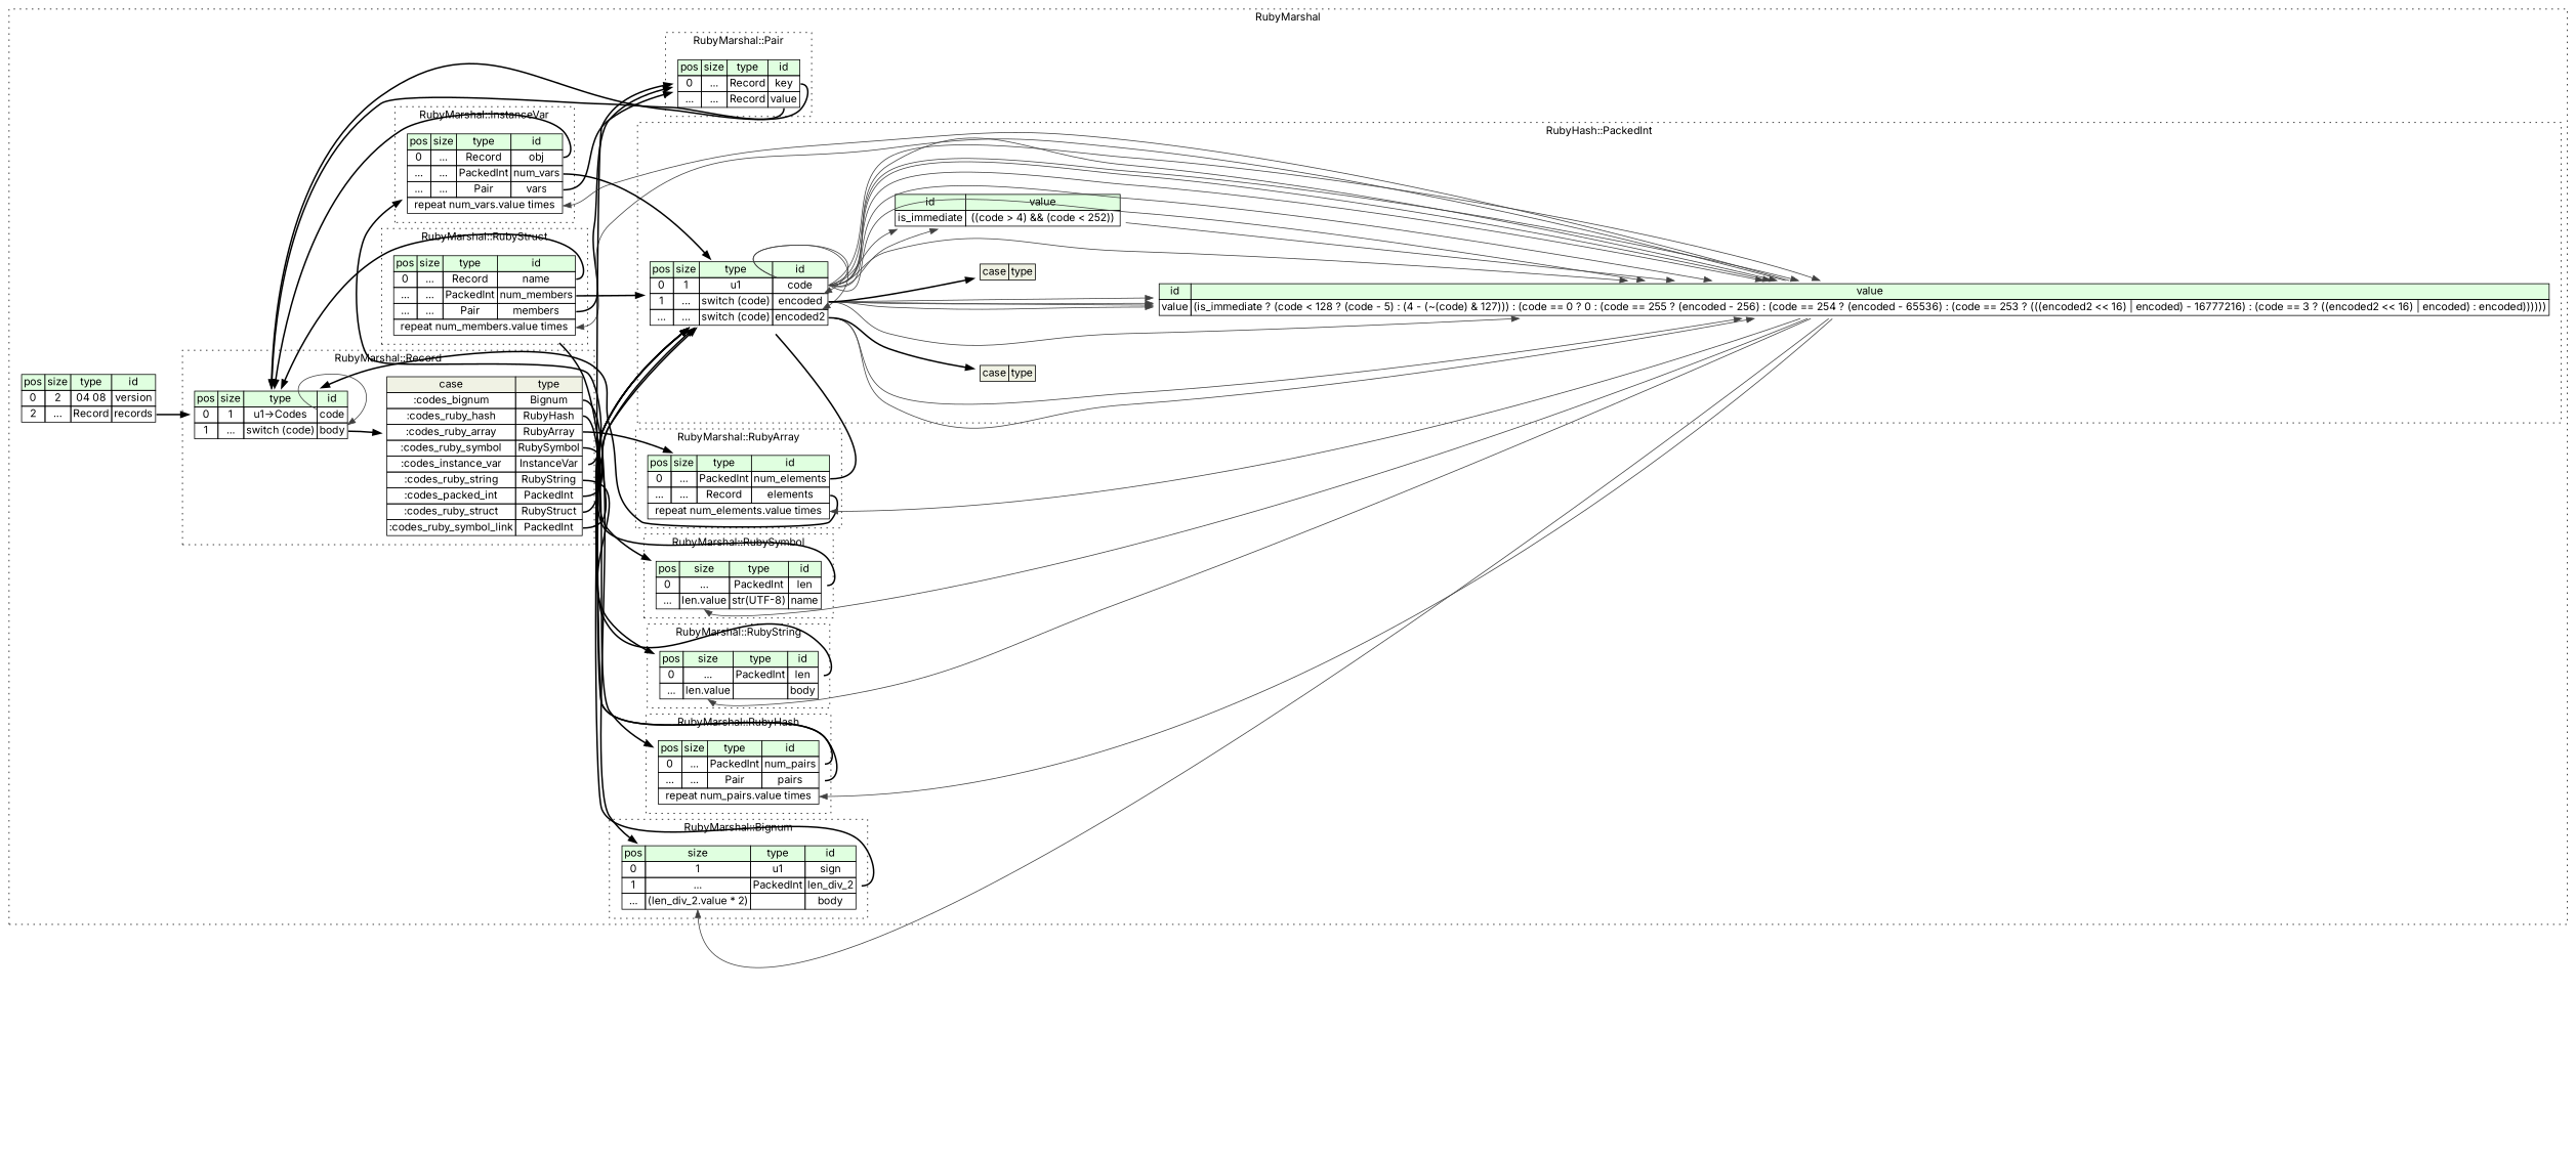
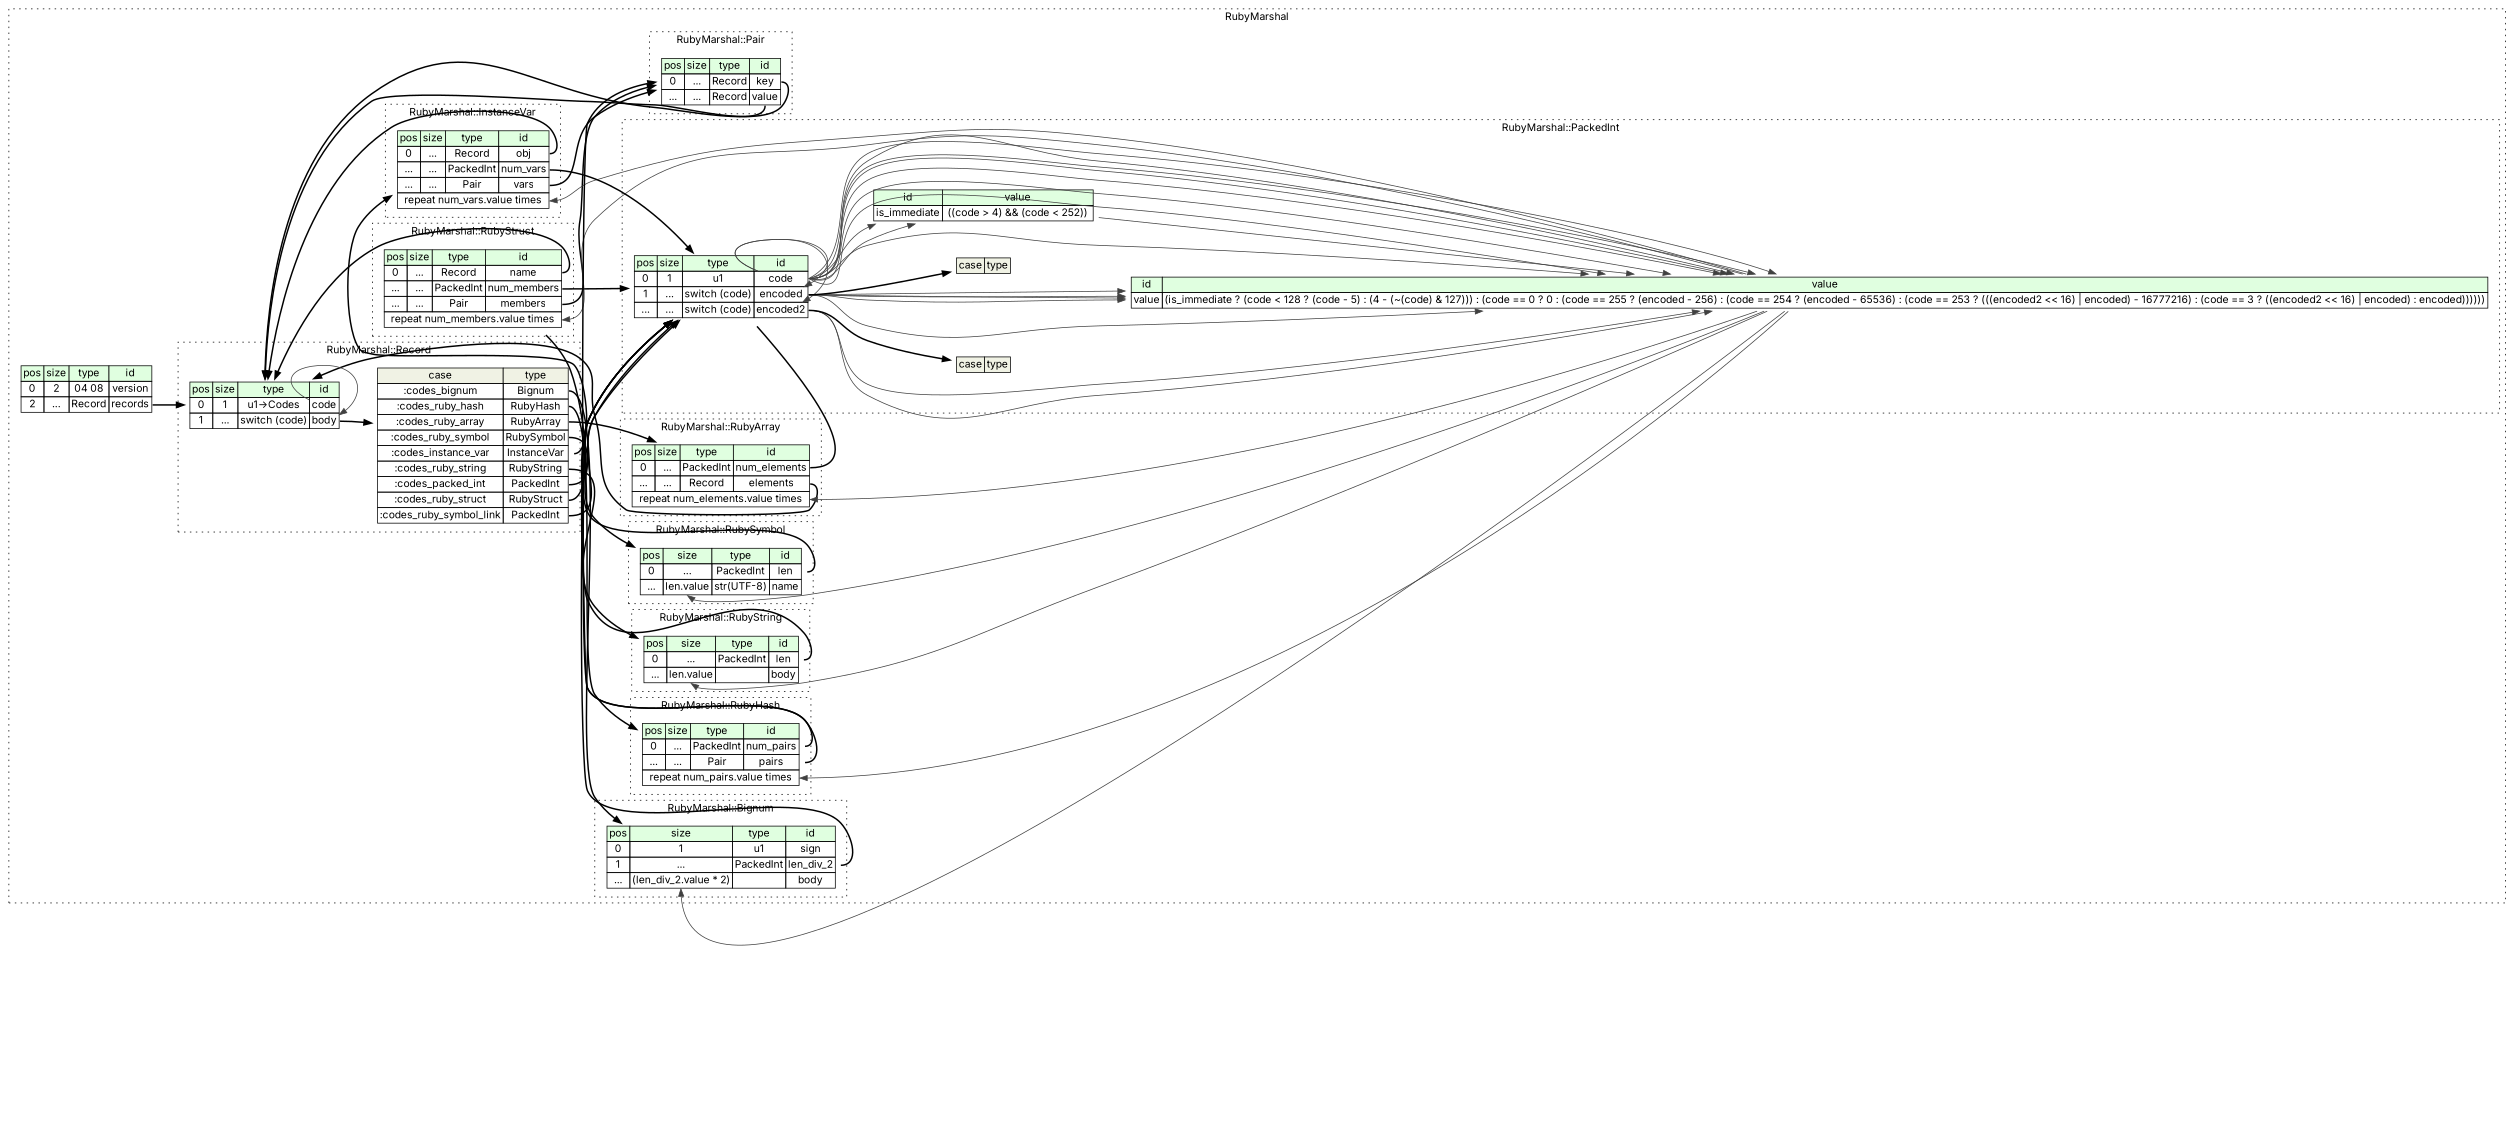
  digraph {
    rankdir=LR
    fontname=Inter
    node [shape=plaintext fontname=Inter]
    edge [tailport=code_type fontname=Inter]
    n1 [label=<<TABLE BORDER="0" CELLBORDER="1" CELLSPACING="0"> 				<TR><TD BGCOLOR="#E0FFE0">pos</TD><TD BGCOLOR="#E0FFE0">size</TD><TD BGCOLOR="#E0FFE0">type</TD><TD BGCOLOR="#E0FFE0">id</TD></TR> 				<TR><TD PORT="num_elements_pos">0</TD><TD PORT="num_elements_size">...</TD><TD>PackedInt</TD><TD PORT="num_elements_type">num_elements</TD></TR> 				<TR><TD PORT="elements_pos">...</TD><TD PORT="elements_size">...</TD><TD>Record</TD><TD PORT="elements_type">elements</TD></TR> 				<TR><TD COLSPAN="4" PORT="elements__repeat">repeat num_elements.value times</TD></TR> 			</TABLE>>]
    n2 [label=<<TABLE BORDER="0" CELLBORDER="1" CELLSPACING="0"> 				<TR><TD BGCOLOR="#E0FFE0">pos</TD><TD BGCOLOR="#E0FFE0">size</TD><TD BGCOLOR="#E0FFE0">type</TD><TD BGCOLOR="#E0FFE0">id</TD></TR> 				<TR><TD PORT="sign_pos">0</TD><TD PORT="sign_size">1</TD><TD>u1</TD><TD PORT="sign_type">sign</TD></TR> 				<TR><TD PORT="len_div_2_pos">1</TD><TD PORT="len_div_2_size">...</TD><TD>PackedInt</TD><TD PORT="len_div_2_type">len_div_2</TD></TR> 				<TR><TD PORT="body_pos">...</TD><TD PORT="body_size">(len_div_2.value * 2)</TD><TD></TD><TD PORT="body_type">body</TD></TR> 			</TABLE>>]
    n3 [label=<<TABLE BORDER="0" CELLBORDER="1" CELLSPACING="0"> 				<TR><TD BGCOLOR="#E0FFE0">pos</TD><TD BGCOLOR="#E0FFE0">size</TD><TD BGCOLOR="#E0FFE0">type</TD><TD BGCOLOR="#E0FFE0">id</TD></TR> 				<TR><TD PORT="name_pos">0</TD><TD PORT="name_size">...</TD><TD>Record</TD><TD PORT="name_type">name</TD></TR> 				<TR><TD PORT="num_members_pos">...</TD><TD PORT="num_members_size">...</TD><TD>PackedInt</TD><TD PORT="num_members_type">num_members</TD></TR> 				<TR><TD PORT="members_pos">...</TD><TD PORT="members_size">...</TD><TD>Pair</TD><TD PORT="members_type">members</TD></TR> 				<TR><TD COLSPAN="4" PORT="members__repeat">repeat num_members.value times</TD></TR> 			</TABLE>>]
    n4 [label=<<TABLE BORDER="0" CELLBORDER="1" CELLSPACING="0"> 				<TR><TD BGCOLOR="#E0FFE0">pos</TD><TD BGCOLOR="#E0FFE0">size</TD><TD BGCOLOR="#E0FFE0">type</TD><TD BGCOLOR="#E0FFE0">id</TD></TR> 				<TR><TD PORT="len_pos">0</TD><TD PORT="len_size">...</TD><TD>PackedInt</TD><TD PORT="len_type">len</TD></TR> 				<TR><TD PORT="name_pos">...</TD><TD PORT="name_size">len.value</TD><TD>str(UTF-8)</TD><TD PORT="name_type">name</TD></TR> 			</TABLE>>]
    n5 [label=<<TABLE BORDER="0" CELLBORDER="1" CELLSPACING="0"> 				<TR><TD BGCOLOR="#E0FFE0">pos</TD><TD BGCOLOR="#E0FFE0">size</TD><TD BGCOLOR="#E0FFE0">type</TD><TD BGCOLOR="#E0FFE0">id</TD></TR> 				<TR><TD PORT="code_pos">0</TD><TD PORT="code_size">1</TD><TD>u1</TD><TD PORT="code_type">code</TD></TR> 				<TR><TD PORT="encoded_pos">1</TD><TD PORT="encoded_size">...</TD><TD>switch (code)</TD><TD PORT="encoded_type">encoded</TD></TR> 				<TR><TD PORT="encoded2_pos">...</TD><TD PORT="encoded2_size">...</TD><TD>switch (code)</TD><TD PORT="encoded2_type">encoded2</TD></TR> 			</TABLE>>]
    n6 [label=<<TABLE BORDER="0" CELLBORDER="1" CELLSPACING="0"> 				<TR><TD BGCOLOR="#E0FFE0">id</TD><TD BGCOLOR="#E0FFE0">value</TD></TR> 				<TR><TD>is_immediate</TD><TD> ((code &gt; 4) &amp;&amp; (code &lt; 252)) </TD></TR> 			</TABLE>>]
    n7 [label=<<TABLE BORDER="0" CELLBORDER="1" CELLSPACING="0"> 				<TR><TD BGCOLOR="#E0FFE0">id</TD><TD BGCOLOR="#E0FFE0">value</TD></TR> 				<TR><TD>value</TD><TD>(is_immediate ? (code &lt; 128 ? (code - 5) : (4 - (~(code) &amp; 127))) : (code == 0 ? 0 : (code == 255 ? (encoded - 256) : (code == 254 ? (encoded - 65536) : (code == 253 ? (((encoded2 &lt;&lt; 16) | encoded) - 16777216) : (code == 3 ? ((encoded2 &lt;&lt; 16) | encoded) : encoded))))))</TD></TR> 			</TABLE>>]
    n8 [label=<<TABLE BORDER="0" CELLBORDER="1" CELLSPACING="0"> 	<TR><TD BGCOLOR="#F0F2E4">case</TD><TD BGCOLOR="#F0F2E4">type</TD></TR> </TABLE>>]
    n9 [label=<<TABLE BORDER="0" CELLBORDER="1" CELLSPACING="0"> 	<TR><TD BGCOLOR="#F0F2E4">case</TD><TD BGCOLOR="#F0F2E4">type</TD></TR> </TABLE>>]
    n10 [label=<<TABLE BORDER="0" CELLBORDER="1" CELLSPACING="0"> 				<TR><TD BGCOLOR="#E0FFE0">pos</TD><TD BGCOLOR="#E0FFE0">size</TD><TD BGCOLOR="#E0FFE0">type</TD><TD BGCOLOR="#E0FFE0">id</TD></TR> 				<TR><TD PORT="key_pos">0</TD><TD PORT="key_size">...</TD><TD>Record</TD><TD PORT="key_type">key</TD></TR> 				<TR><TD PORT="value_pos">...</TD><TD PORT="value_size">...</TD><TD>Record</TD><TD PORT="value_type">value</TD></TR> 			</TABLE>>]
    n11 [label=<<TABLE BORDER="0" CELLBORDER="1" CELLSPACING="0"> 				<TR><TD BGCOLOR="#E0FFE0">pos</TD><TD BGCOLOR="#E0FFE0">size</TD><TD BGCOLOR="#E0FFE0">type</TD><TD BGCOLOR="#E0FFE0">id</TD></TR> 				<TR><TD PORT="obj_pos">0</TD><TD PORT="obj_size">...</TD><TD>Record</TD><TD PORT="obj_type">obj</TD></TR> 				<TR><TD PORT="num_vars_pos">...</TD><TD PORT="num_vars_size">...</TD><TD>PackedInt</TD><TD PORT="num_vars_type">num_vars</TD></TR> 				<TR><TD PORT="vars_pos">...</TD><TD PORT="vars_size">...</TD><TD>Pair</TD><TD PORT="vars_type">vars</TD></TR> 				<TR><TD COLSPAN="4" PORT="vars__repeat">repeat num_vars.value times</TD></TR> 			</TABLE>>]
    n12 [label=<<TABLE BORDER="0" CELLBORDER="1" CELLSPACING="0"> 				<TR><TD BGCOLOR="#E0FFE0">pos</TD><TD BGCOLOR="#E0FFE0">size</TD><TD BGCOLOR="#E0FFE0">type</TD><TD BGCOLOR="#E0FFE0">id</TD></TR> 				<TR><TD PORT="code_pos">0</TD><TD PORT="code_size">1</TD><TD>u1→Codes</TD><TD PORT="code_type">code</TD></TR> 				<TR><TD PORT="body_pos">1</TD><TD PORT="body_size">...</TD><TD>switch (code)</TD><TD PORT="body_type">body</TD></TR> 			</TABLE>>]
    n13 [label=<<TABLE BORDER="0" CELLBORDER="1" CELLSPACING="0"> 	<TR><TD BGCOLOR="#F0F2E4">case</TD><TD BGCOLOR="#F0F2E4">type</TD></TR> 	<TR><TD>:codes_bignum</TD><TD PORT="case0">Bignum</TD></TR> 	<TR><TD>:codes_ruby_hash</TD><TD PORT="case1">RubyHash</TD></TR> 	<TR><TD>:codes_ruby_array</TD><TD PORT="case2">RubyArray</TD></TR> 	<TR><TD>:codes_ruby_symbol</TD><TD PORT="case3">RubySymbol</TD></TR> 	<TR><TD>:codes_instance_var</TD><TD PORT="case4">InstanceVar</TD></TR> 	<TR><TD>:codes_ruby_string</TD><TD PORT="case5">RubyString</TD></TR> 	<TR><TD>:codes_packed_int</TD><TD PORT="case6">PackedInt</TD></TR> 	<TR><TD>:codes_ruby_struct</TD><TD PORT="case7">RubyStruct</TD></TR> 	<TR><TD>:codes_ruby_symbol_link</TD><TD PORT="case8">PackedInt</TD></TR> </TABLE>>]
    n14 [label=<<TABLE BORDER="0" CELLBORDER="1" CELLSPACING="0"> 				<TR><TD BGCOLOR="#E0FFE0">pos</TD><TD BGCOLOR="#E0FFE0">size</TD><TD BGCOLOR="#E0FFE0">type</TD><TD BGCOLOR="#E0FFE0">id</TD></TR> 				<TR><TD PORT="num_pairs_pos">0</TD><TD PORT="num_pairs_size">...</TD><TD>PackedInt</TD><TD PORT="num_pairs_type">num_pairs</TD></TR> 				<TR><TD PORT="pairs_pos">...</TD><TD PORT="pairs_size">...</TD><TD>Pair</TD><TD PORT="pairs_type">pairs</TD></TR> 				<TR><TD COLSPAN="4" PORT="pairs__repeat">repeat num_pairs.value times</TD></TR> 			</TABLE>>]
    n15 [label=<<TABLE BORDER="0" CELLBORDER="1" CELLSPACING="0"> 				<TR><TD BGCOLOR="#E0FFE0">pos</TD><TD BGCOLOR="#E0FFE0">size</TD><TD BGCOLOR="#E0FFE0">type</TD><TD BGCOLOR="#E0FFE0">id</TD></TR> 				<TR><TD PORT="len_pos">0</TD><TD PORT="len_size">...</TD><TD>PackedInt</TD><TD PORT="len_type">len</TD></TR> 				<TR><TD PORT="body_pos">...</TD><TD PORT="body_size">len.value</TD><TD></TD><TD PORT="body_type">body</TD></TR> 			</TABLE>>]
    n16 [label=<<TABLE BORDER="0" CELLBORDER="1" CELLSPACING="0"> 			<TR><TD BGCOLOR="#E0FFE0">pos</TD><TD BGCOLOR="#E0FFE0">size</TD><TD BGCOLOR="#E0FFE0">type</TD><TD BGCOLOR="#E0FFE0">id</TD></TR> 			<TR><TD PORT="version_pos">0</TD><TD PORT="version_size">2</TD><TD>04 08</TD><TD PORT="version_type">version</TD></TR> 			<TR><TD PORT="records_pos">2</TD><TD PORT="records_size">...</TD><TD>Record</TD><TD PORT="records_type">records</TD></TR> 		</TABLE>>]
    subgraph cluster_1 {
      label=RubyMarshal
      style=dotted
      n16
      subgraph cluster_2 {
        label="RubyMarshal::RubyArray"
        style=dotted
        n1
      }
      subgraph cluster_3 {
        label="RubyMarshal::Bignum"
        style=dotted
        n2
      }
      subgraph cluster_4 {
        label="RubyMarshal::RubyStruct"
        style=dotted
        n3
      }
      subgraph cluster_5 {
        label="RubyMarshal::RubySymbol"
        style=dotted
        n4
      }
      subgraph cluster_6 {
-       label="RubyHash::PackedInt"
+       label="RubyMarshal::PackedInt"
        style=dotted
        n5
        n6
        n7
        n8
        n9
      }
      subgraph cluster_7 {
        label="RubyMarshal::Pair"
        style=dotted
        n10
      }
      subgraph cluster_8 {
        label="RubyMarshal::InstanceVar"
        style=dotted
        n11
      }
      subgraph cluster_9 {
        label="RubyMarshal::Record"
        style=dotted
        n12
        n13
      }
      subgraph cluster_10 {
        label="RubyMarshal::RubyHash"
        style=dotted
        n14
      }
      subgraph cluster_11 {
        label="RubyMarshal::RubyString"
        style=dotted
        n15
      }
    }
    n1 -> n5 [style=bold tailport=num_elements_type]
    n1 -> n12 [style=bold tailport=elements_type]
    n2 -> n5 [style=bold tailport=len_div_2_type]
    n3 -> n5 [style=bold tailport=num_members_type]
    n3 -> n10 [style=bold tailport=members_type]
    n3 -> n12 [style=bold tailport=name_type]
    n4 -> n5 [style=bold tailport=len_type]
    n5 -> n5 [color="#404040" headport=encoded_type]
    n5 -> n5 [color="#404040" headport=encoded2_type]
    n5 -> n6 [color="#404040"]
    n5 -> n6 [color="#404040"]
    n5 -> n7 [color="#404040"]
    n5 -> n7 [color="#404040"]
    n5 -> n7 [color="#404040"]
    n5 -> n7 [color="#404040"]
    n5 -> n7 [color="#404040"]
    n5 -> n7 [color="#404040" tailport=encoded_type]
    n5 -> n7 [color="#404040"]
    n5 -> n7 [color="#404040" tailport=encoded_type]
    n5 -> n7 [color="#404040"]
    n5 -> n7 [color="#404040" tailport=encoded2_type]
    n5 -> n7 [color="#404040" tailport=encoded_type]
    n5 -> n7 [color="#404040"]
    n5 -> n7 [color="#404040" tailport=encoded2_type]
    n5 -> n7 [color="#404040" tailport=encoded_type]
    n5 -> n7 [color="#404040" tailport=encoded_type]
    n5 -> n8 [style=bold tailport=encoded_type]
    n5 -> n9 [style=bold tailport=encoded2_type]
    n6 -> n7 [color="#404040" tailport=is_immediate_type]
    n7 -> n1 [color="#404040" headport=elements__repeat tailport=value_type]
    n7 -> n2 [color="#404040" headport=body_size tailport=value_type]
    n7 -> n3 [color="#404040" headport=members__repeat tailport=value_type]
    n7 -> n4 [color="#404040" headport=name_size tailport=value_type]
    n7 -> n11 [color="#404040" headport=vars__repeat tailport=value_type]
    n7 -> n14 [color="#404040" headport=pairs__repeat tailport=value_type]
    n7 -> n15 [color="#404040" headport=body_size tailport=value_type]
    n10 -> n12 [style=bold tailport=key_type]
    n10 -> n12 [style=bold tailport=value_type]
    n11 -> n5 [style=bold tailport=num_vars_type]
    n11 -> n10 [style=bold tailport=vars_type]
    n11 -> n12 [style=bold tailport=obj_type]
    n12 -> n12 [color="#404040" headport=body_type]
    n12 -> n13 [style=bold tailport=body_type]
    n13 -> n1 [style=bold tailport=case2]
    n13 -> n2 [style=bold tailport=case0]
    n13 -> n3 [style=bold tailport=case7]
    n13 -> n4 [style=bold tailport=case3]
    n13 -> n5 [style=bold tailport=case6]
    n13 -> n5 [style=bold tailport=case8]
    n13 -> n11 [style=bold tailport=case4]
    n13 -> n14 [style=bold tailport=case1]
    n13 -> n15 [style=bold tailport=case5]
    n14 -> n5 [style=bold tailport=num_pairs_type]
    n14 -> n10 [style=bold tailport=pairs_type]
    n15 -> n5 [style=bold tailport=len_type]
    n16 -> n12 [style=bold tailport=records_type]
  }
